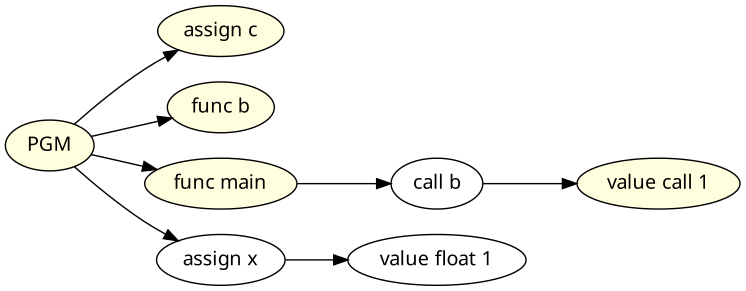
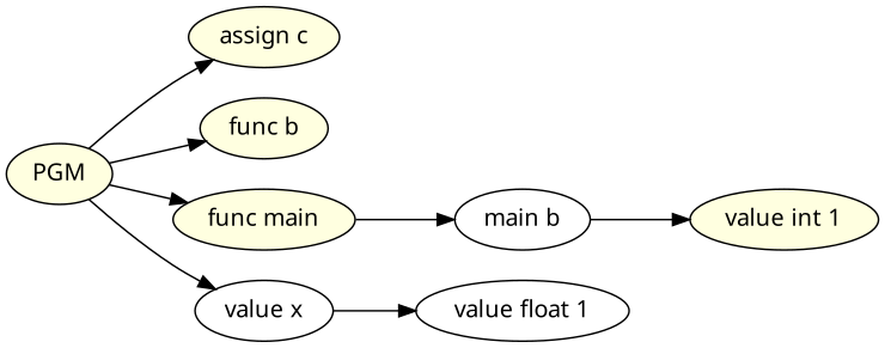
  digraph {
    fontname="Noto Sans"
    rankdir=LR
    node [fillcolor=lightyellow fontname="Noto Sans" shape=ellipse style=filled]
    edge [fontname="Noto Sans"]
    n1 [label=PGM]
    n2 [label="assign c"]
    n3 [label="func b"]
    n4 [label="func main"]
-   n5 [fillcolor=white label="assign x"]
-   n6 [fillcolor=white label="call b"]
+   n5 [fillcolor=white label="value x"]
+   n6 [fillcolor=white label="main b"]
    n7 [fillcolor=white label="value float 1"]
-   n8 [label="value call 1"]
+   n8 [label="value int 1"]
    n1 -> n2
    n1 -> n3
    n1 -> n4
    n1 -> n5
    n4 -> n6
    n5 -> n7
    n6 -> n8
  }
